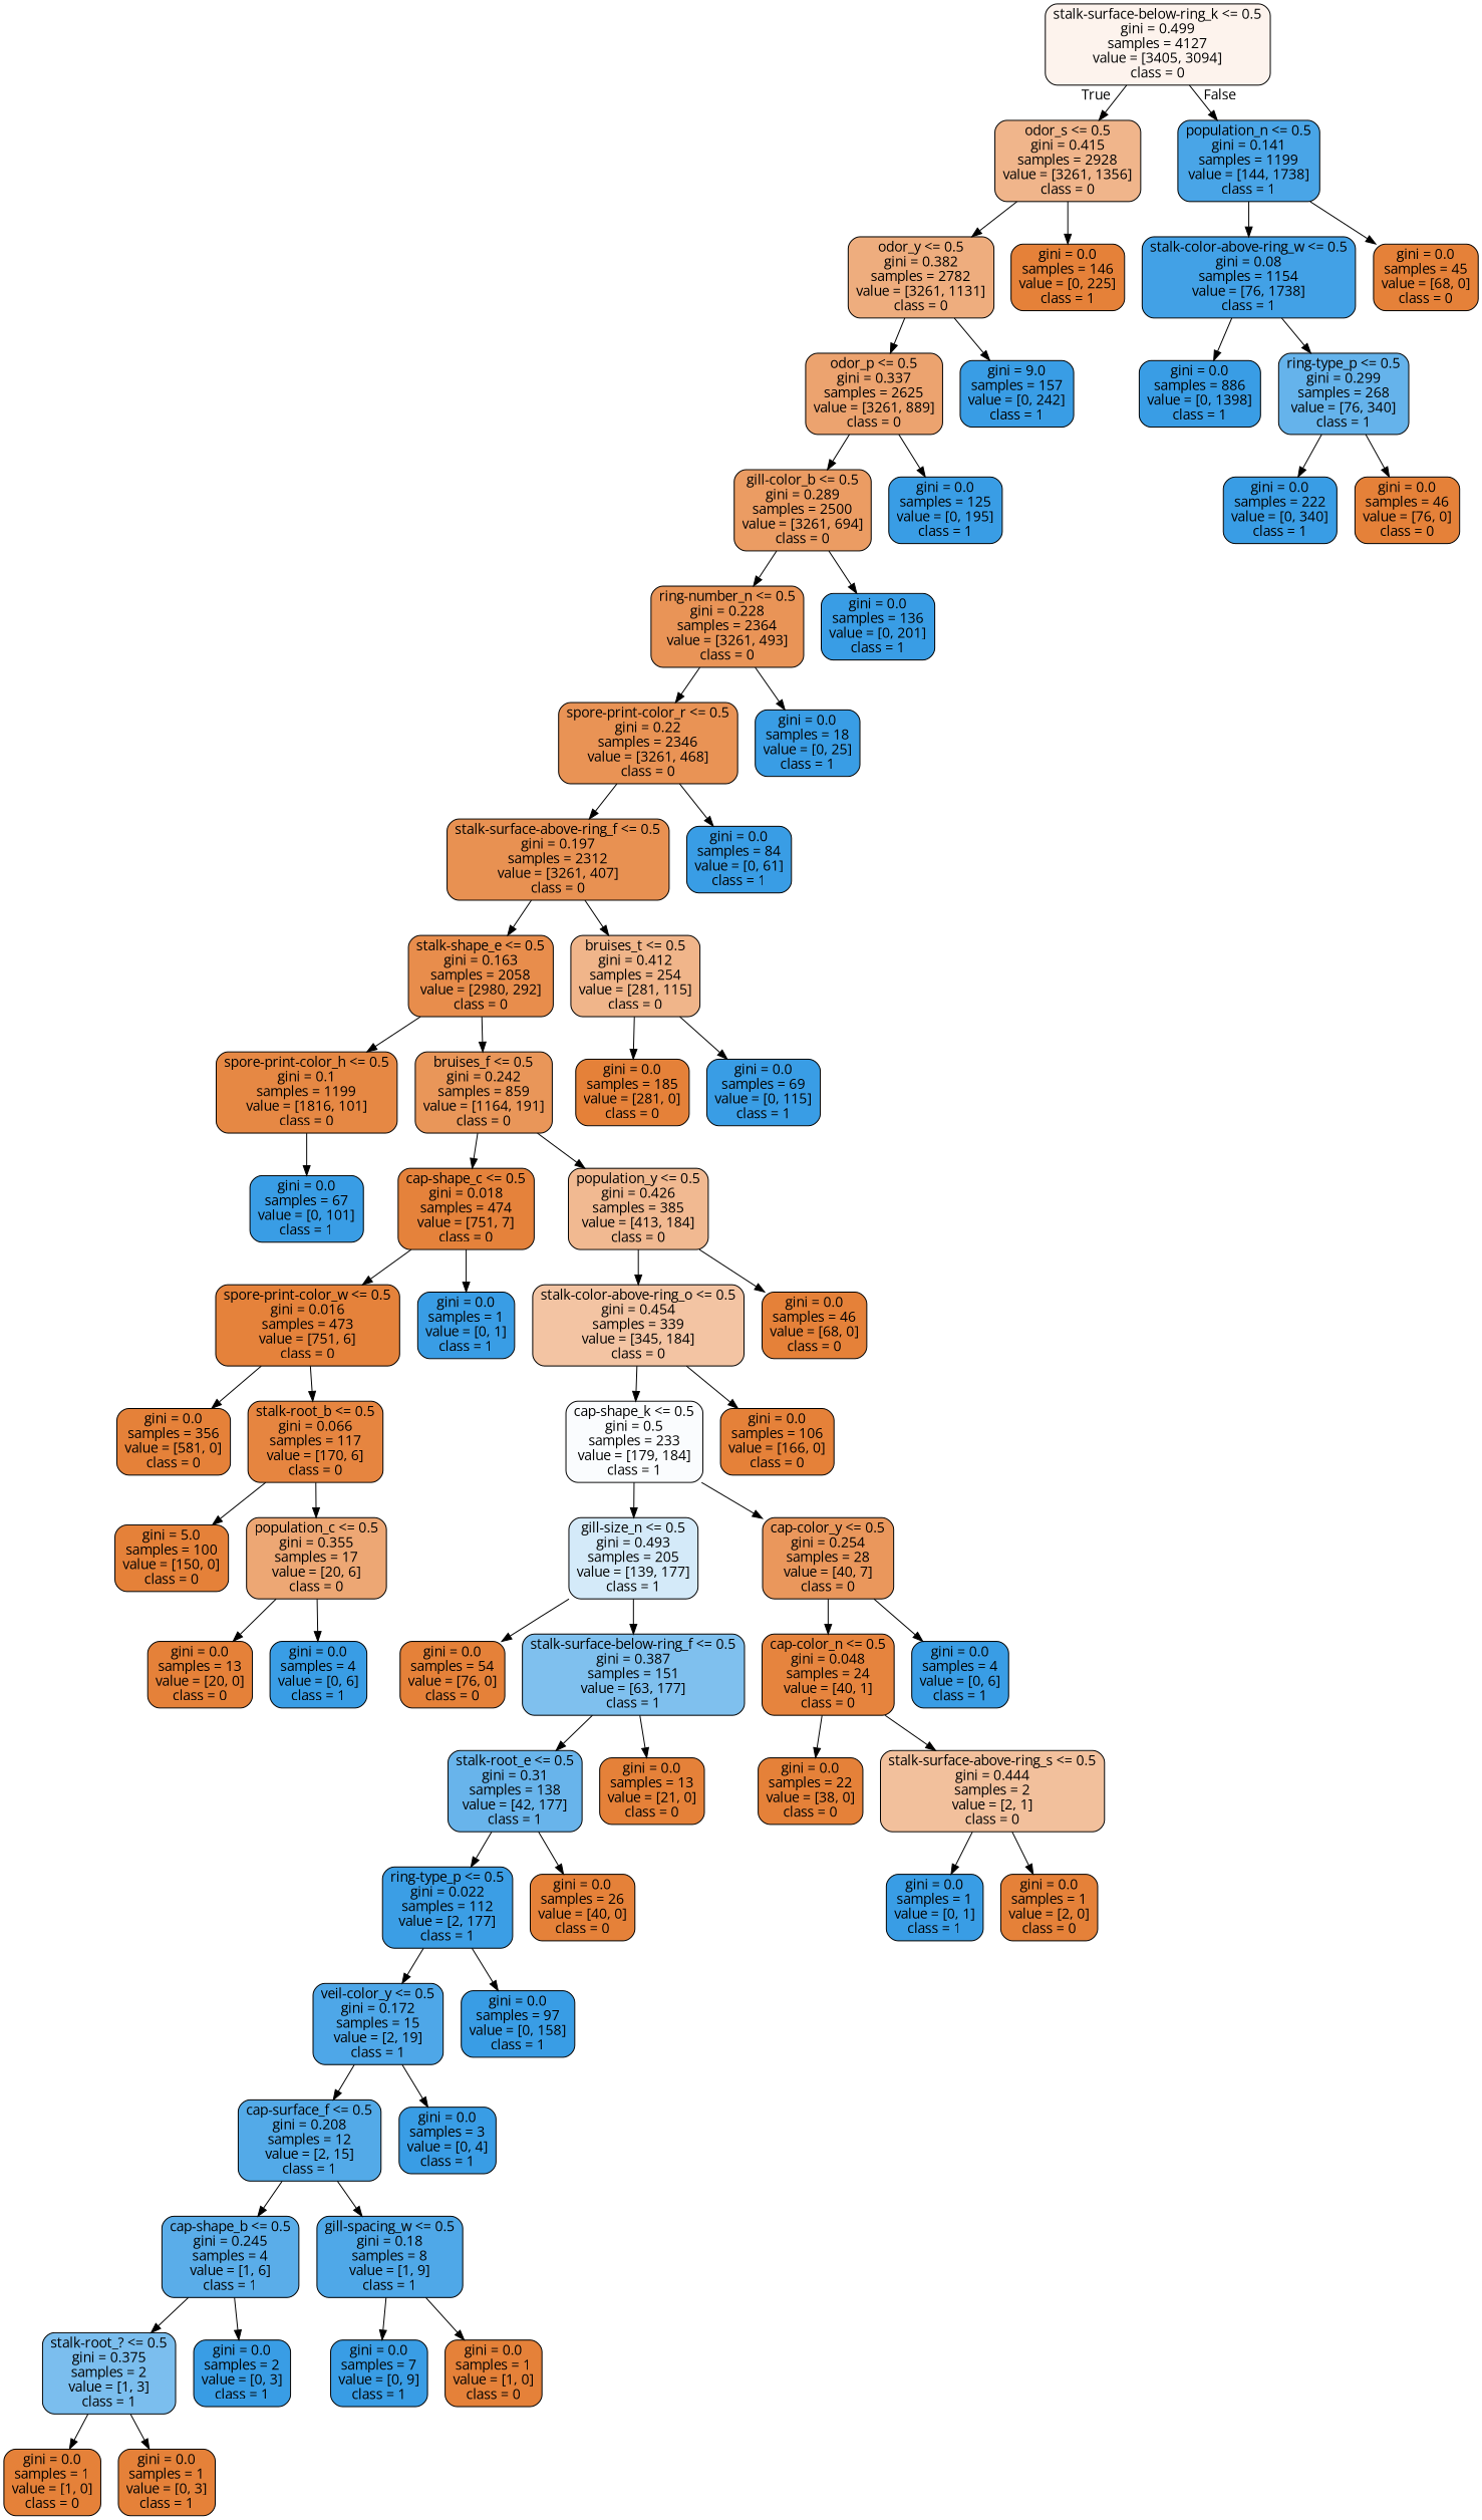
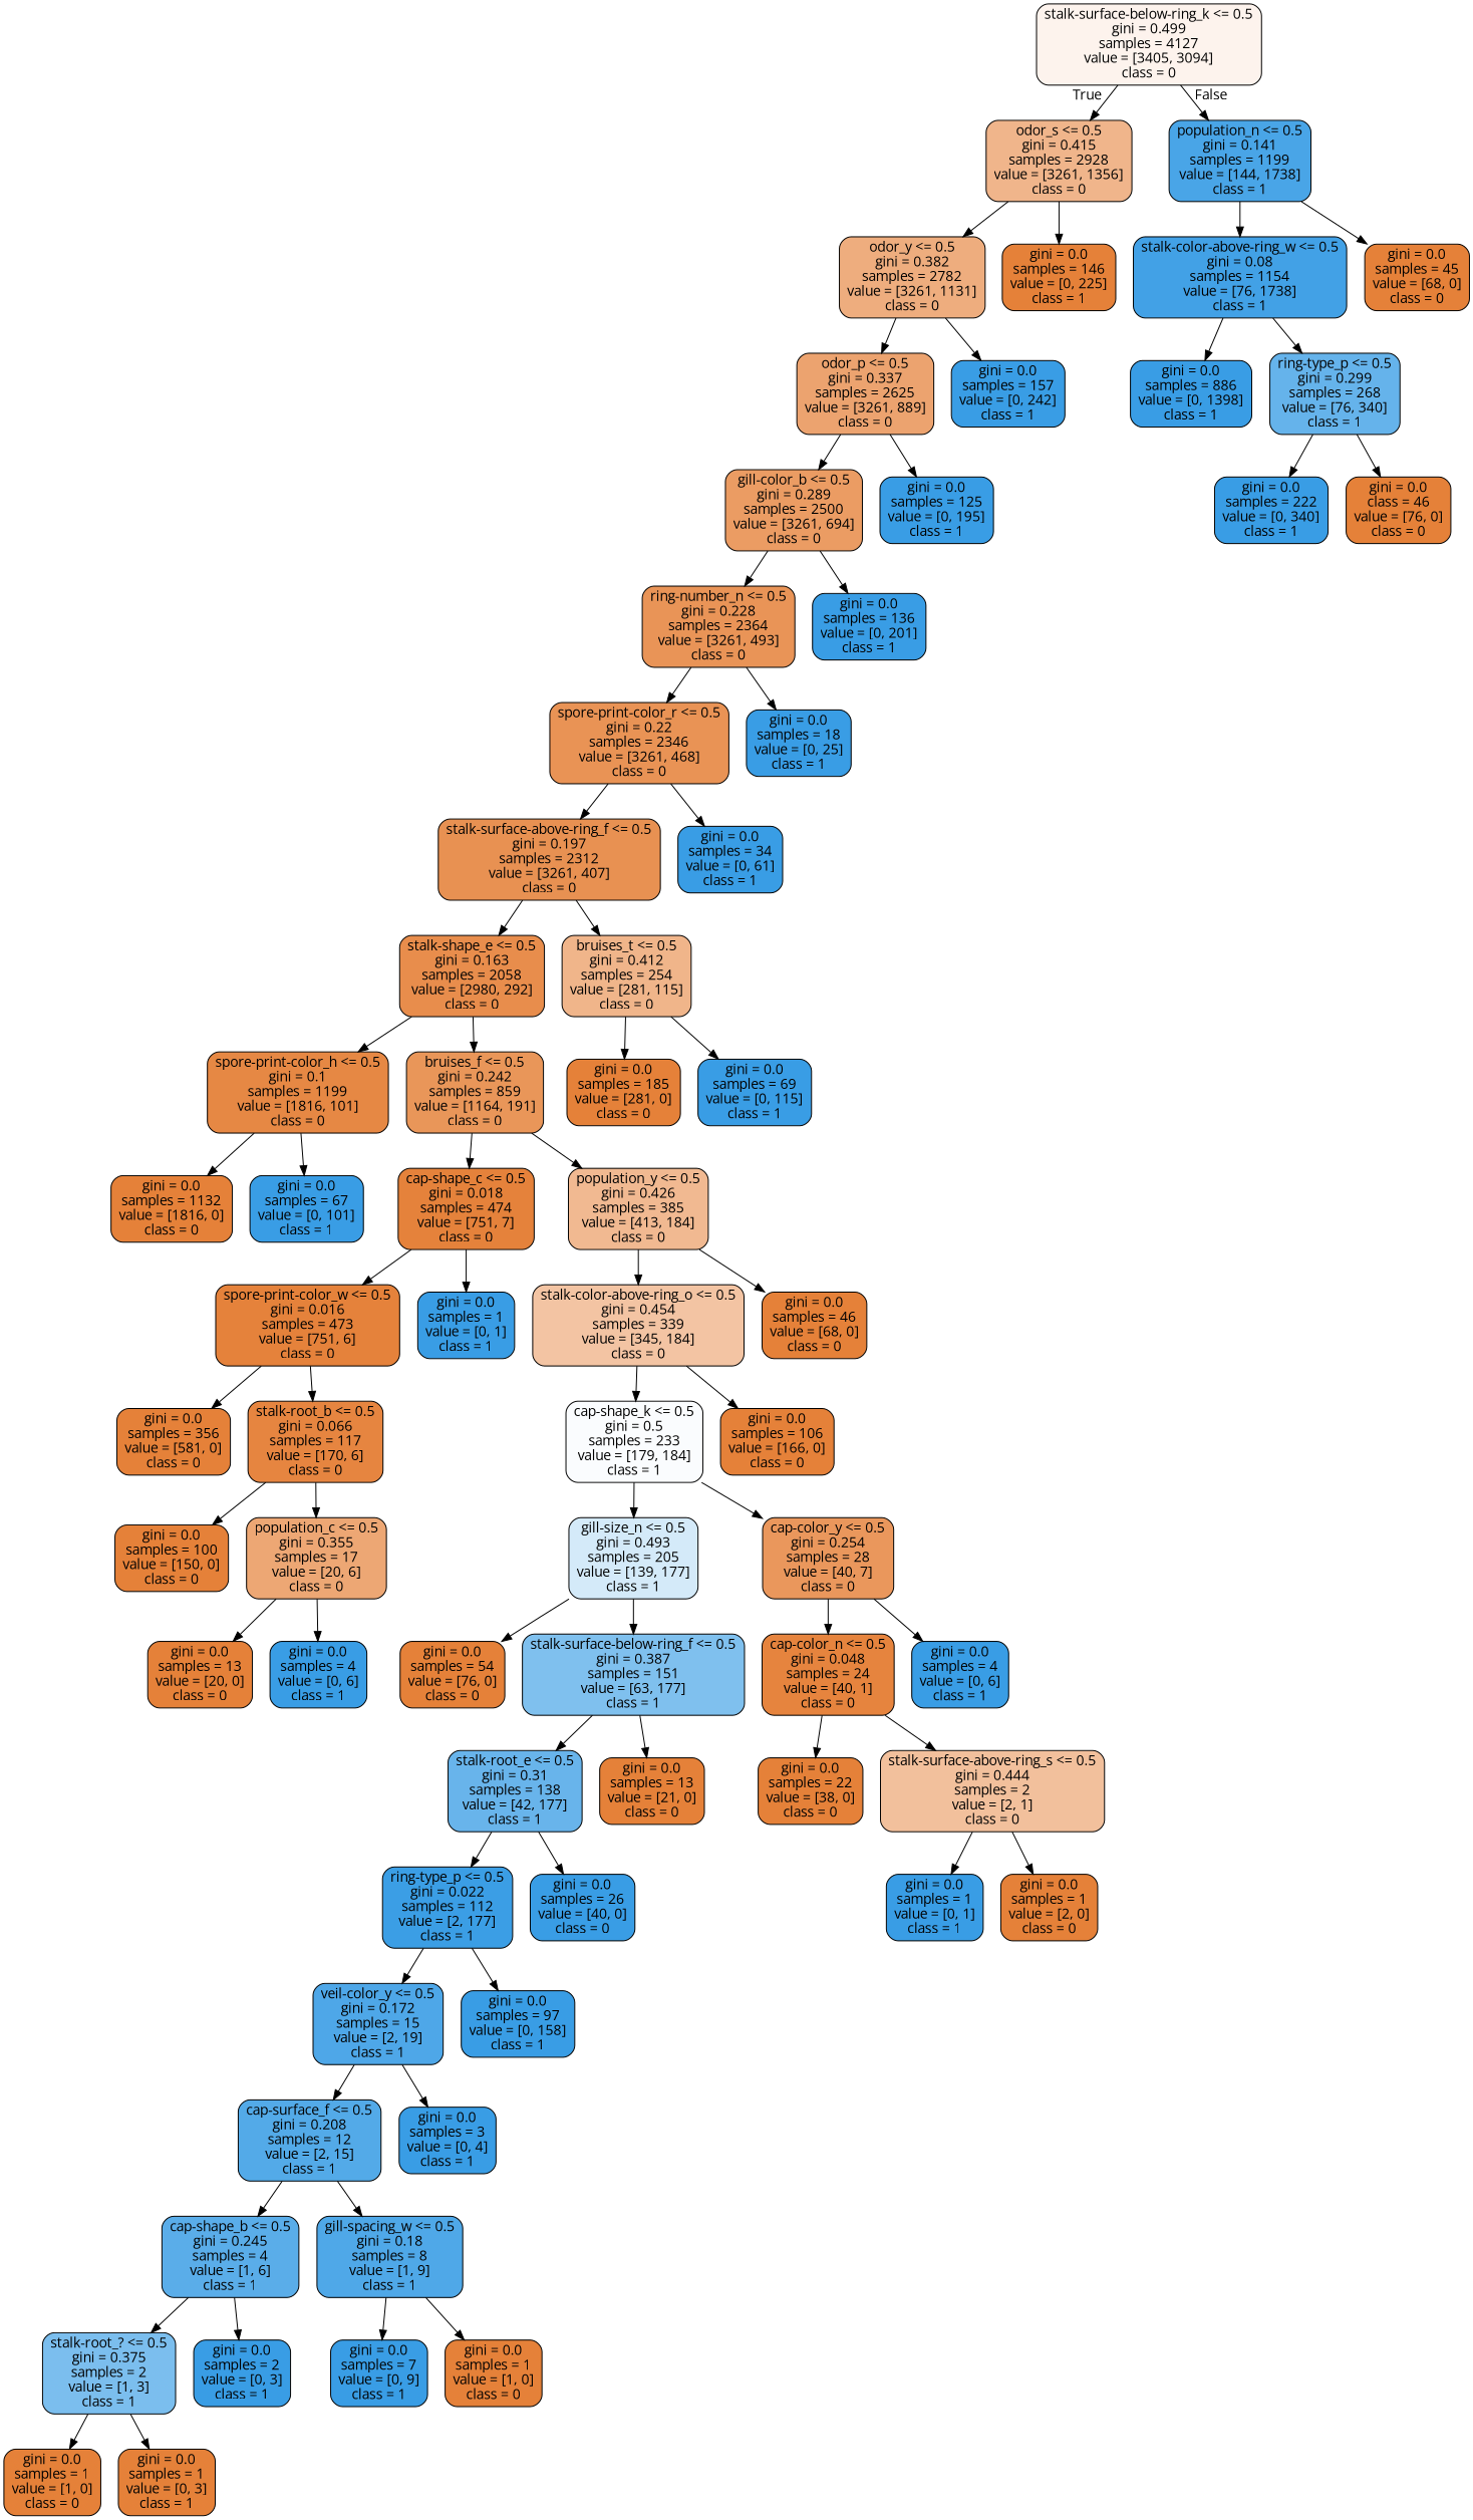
  digraph {
    fontname="Open Sans"
    node [color=black fillcolor="#e58139" fontname="Open Sans" shape=box style="filled, rounded"]
    edge [fontname="Open Sans"]
    n1 [fillcolor="#fdf3ed" label="stalk-surface-below-ring_k <= 0.5\ngini = 0.499\nsamples = 4127\nvalue = [3405, 3094]\nclass = 0"]
    n2 [fillcolor="#f0b58b" label="odor_s <= 0.5\ngini = 0.415\nsamples = 2928\nvalue = [3261, 1356]\nclass = 0"]
    n3 [fillcolor="#49a5e7" label="population_n <= 0.5\ngini = 0.141\nsamples = 1199\nvalue = [144, 1738]\nclass = 1"]
    n4 [fillcolor="#eead7e" label="odor_y <= 0.5\ngini = 0.382\nsamples = 2782\nvalue = [3261, 1131]\nclass = 0"]
    n5 [label="gini = 0.0\nsamples = 146\nvalue = [0, 225]\nclass = 1"]
    n6 [fillcolor="#42a1e6" label="stalk-color-above-ring_w <= 0.5\ngini = 0.08\nsamples = 1154\nvalue = [76, 1738]\nclass = 1"]
    n7 [label="gini = 0.0\nsamples = 45\nvalue = [68, 0]\nclass = 0"]
    n8 [fillcolor="#eca36f" label="odor_p <= 0.5\ngini = 0.337\nsamples = 2625\nvalue = [3261, 889]\nclass = 0"]
-   n9 [fillcolor="#399de5" label="gini = 9.0\nsamples = 157\nvalue = [0, 242]\nclass = 1"]
+   n9 [fillcolor="#399de5" label="gini = 0.0\nsamples = 157\nvalue = [0, 242]\nclass = 1"]
    n10 [fillcolor="#eb9c63" label="gill-color_b <= 0.5\ngini = 0.289\nsamples = 2500\nvalue = [3261, 694]\nclass = 0"]
    n11 [fillcolor="#399de5" label="gini = 0.0\nsamples = 125\nvalue = [0, 195]\nclass = 1"]
    n12 [fillcolor="#e99457" label="ring-number_n <= 0.5\ngini = 0.228\nsamples = 2364\nvalue = [3261, 493]\nclass = 0"]
    n13 [fillcolor="#399de5" label="gini = 0.0\nsamples = 136\nvalue = [0, 201]\nclass = 1"]
    n14 [fillcolor="#e99355" label="spore-print-color_r <= 0.5\ngini = 0.22\nsamples = 2346\nvalue = [3261, 468]\nclass = 0"]
    n15 [fillcolor="#399de5" label="gini = 0.0\nsamples = 18\nvalue = [0, 25]\nclass = 1"]
    n16 [fillcolor="#e89152" label="stalk-surface-above-ring_f <= 0.5\ngini = 0.197\nsamples = 2312\nvalue = [3261, 407]\nclass = 0"]
-   n17 [fillcolor="#399de5" label="gini = 0.0\nsamples = 84\nvalue = [0, 61]\nclass = 1"]
+   n17 [fillcolor="#399de5" label="gini = 0.0\nsamples = 34\nvalue = [0, 61]\nclass = 1"]
    n18 [fillcolor="#e88d4c" label="stalk-shape_e <= 0.5\ngini = 0.163\nsamples = 2058\nvalue = [2980, 292]\nclass = 0"]
    n19 [fillcolor="#f0b58a" label="bruises_t <= 0.5\ngini = 0.412\nsamples = 254\nvalue = [281, 115]\nclass = 0"]
    n20 [fillcolor="#e68844" label="spore-print-color_h <= 0.5\ngini = 0.1\nsamples = 1199\nvalue = [1816, 101]\nclass = 0"]
    n21 [fillcolor="#e99659" label="bruises_f <= 0.5\ngini = 0.242\nsamples = 859\nvalue = [1164, 191]\nclass = 0"]
    n22 [label="gini = 0.0\nsamples = 185\nvalue = [281, 0]\nclass = 0"]
    n23 [fillcolor="#399de5" label="gini = 0.0\nsamples = 69\nvalue = [0, 115]\nclass = 1"]
+   n24 [label="gini = 0.0\nsamples = 1132\nvalue = [1816, 0]\nclass = 0"]
    n25 [fillcolor="#399de5" label="gini = 0.0\nsamples = 67\nvalue = [0, 101]\nclass = 1"]
    n26 [fillcolor="#e5823b" label="cap-shape_c <= 0.5\ngini = 0.018\nsamples = 474\nvalue = [751, 7]\nclass = 0"]
    n27 [fillcolor="#f1b991" label="population_y <= 0.5\ngini = 0.426\nsamples = 385\nvalue = [413, 184]\nclass = 0"]
    n28 [fillcolor="#e5823b" label="spore-print-color_w <= 0.5\ngini = 0.016\nsamples = 473\nvalue = [751, 6]\nclass = 0"]
    n29 [fillcolor="#399de5" label="gini = 0.0\nsamples = 1\nvalue = [0, 1]\nclass = 1"]
    n30 [fillcolor="#f3c4a3" label="stalk-color-above-ring_o <= 0.5\ngini = 0.454\nsamples = 339\nvalue = [345, 184]\nclass = 0"]
    n31 [label="gini = 0.0\nsamples = 46\nvalue = [68, 0]\nclass = 0"]
    n32 [label="gini = 0.0\nsamples = 356\nvalue = [581, 0]\nclass = 0"]
    n33 [fillcolor="#e68540" label="stalk-root_b <= 0.5\ngini = 0.066\nsamples = 117\nvalue = [170, 6]\nclass = 0"]
-   n34 [label="gini = 5.0\nsamples = 100\nvalue = [150, 0]\nclass = 0"]
+   n34 [label="gini = 0.0\nsamples = 100\nvalue = [150, 0]\nclass = 0"]
    n35 [fillcolor="#eda774" label="population_c <= 0.5\ngini = 0.355\nsamples = 17\nvalue = [20, 6]\nclass = 0"]
    n36 [label="gini = 0.0\nsamples = 13\nvalue = [20, 0]\nclass = 0"]
    n37 [fillcolor="#399de5" label="gini = 0.0\nsamples = 4\nvalue = [0, 6]\nclass = 1"]
    n38 [fillcolor="#fafcfe" label="cap-shape_k <= 0.5\ngini = 0.5\nsamples = 233\nvalue = [179, 184]\nclass = 1"]
    n39 [label="gini = 0.0\nsamples = 106\nvalue = [166, 0]\nclass = 0"]
    n40 [fillcolor="#d4eaf9" label="gill-size_n <= 0.5\ngini = 0.493\nsamples = 205\nvalue = [139, 177]\nclass = 1"]
    n41 [fillcolor="#ea975c" label="cap-color_y <= 0.5\ngini = 0.254\nsamples = 28\nvalue = [40, 7]\nclass = 0"]
    n42 [label="gini = 0.0\nsamples = 54\nvalue = [76, 0]\nclass = 0"]
    n43 [fillcolor="#7fc0ee" label="stalk-surface-below-ring_f <= 0.5\ngini = 0.387\nsamples = 151\nvalue = [63, 177]\nclass = 1"]
    n44 [fillcolor="#e6843e" label="cap-color_n <= 0.5\ngini = 0.048\nsamples = 24\nvalue = [40, 1]\nclass = 0"]
    n45 [fillcolor="#399de5" label="gini = 0.0\nsamples = 4\nvalue = [0, 6]\nclass = 1"]
    n46 [fillcolor="#68b4eb" label="stalk-root_e <= 0.5\ngini = 0.31\nsamples = 138\nvalue = [42, 177]\nclass = 1"]
    n47 [label="gini = 0.0\nsamples = 13\nvalue = [21, 0]\nclass = 0"]
    n48 [fillcolor="#3b9ee5" label="ring-type_p <= 0.5\ngini = 0.022\nsamples = 112\nvalue = [2, 177]\nclass = 1"]
-   n49 [label="gini = 0.0\nsamples = 26\nvalue = [40, 0]\nclass = 0"]
+   n49 [fillcolor="#399de5" label="gini = 0.0\nsamples = 26\nvalue = [40, 0]\nclass = 0"]
    n50 [fillcolor="#4ea7e8" label="veil-color_y <= 0.5\ngini = 0.172\nsamples = 15\nvalue = [2, 19]\nclass = 1"]
    n51 [fillcolor="#399de5" label="gini = 0.0\nsamples = 97\nvalue = [0, 158]\nclass = 1"]
    n52 [fillcolor="#53aae8" label="cap-surface_f <= 0.5\ngini = 0.208\nsamples = 12\nvalue = [2, 15]\nclass = 1"]
    n53 [fillcolor="#399de5" label="gini = 0.0\nsamples = 3\nvalue = [0, 4]\nclass = 1"]
    n54 [fillcolor="#5aade9" label="cap-shape_b <= 0.5\ngini = 0.245\nsamples = 4\nvalue = [1, 6]\nclass = 1"]
    n55 [fillcolor="#4fa8e8" label="gill-spacing_w <= 0.5\ngini = 0.18\nsamples = 8\nvalue = [1, 9]\nclass = 1"]
    n56 [fillcolor="#7bbeee" label="stalk-root_? <= 0.5\ngini = 0.375\nsamples = 2\nvalue = [1, 3]\nclass = 1"]
    n57 [fillcolor="#399de5" label="gini = 0.0\nsamples = 2\nvalue = [0, 3]\nclass = 1"]
    n58 [fillcolor="#399de5" label="gini = 0.0\nsamples = 7\nvalue = [0, 9]\nclass = 1"]
    n59 [label="gini = 0.0\nsamples = 1\nvalue = [1, 0]\nclass = 0"]
    n60 [label="gini = 0.0\nsamples = 1\nvalue = [1, 0]\nclass = 0"]
    n61 [label="gini = 0.0\nsamples = 1\nvalue = [0, 3]\nclass = 1"]
    n62 [label="gini = 0.0\nsamples = 22\nvalue = [38, 0]\nclass = 0"]
    n63 [fillcolor="#f2c09c" label="stalk-surface-above-ring_s <= 0.5\ngini = 0.444\nsamples = 2\nvalue = [2, 1]\nclass = 0"]
    n64 [fillcolor="#399de5" label="gini = 0.0\nsamples = 1\nvalue = [0, 1]\nclass = 1"]
    n65 [label="gini = 0.0\nsamples = 1\nvalue = [2, 0]\nclass = 0"]
    n66 [fillcolor="#399de5" label="gini = 0.0\nsamples = 886\nvalue = [0, 1398]\nclass = 1"]
    n67 [fillcolor="#65b3eb" label="ring-type_p <= 0.5\ngini = 0.299\nsamples = 268\nvalue = [76, 340]\nclass = 1"]
    n68 [fillcolor="#399de5" label="gini = 0.0\nsamples = 222\nvalue = [0, 340]\nclass = 1"]
-   n69 [label="gini = 0.0\nsamples = 46\nvalue = [76, 0]\nclass = 0"]
+   n69 [label="gini = 0.0\nclass = 46\nvalue = [76, 0]\nclass = 0"]
    n1 -> n2 [headlabel=True labelangle=45 labeldistance=2.5]
    n1 -> n3 [headlabel=False labelangle=-45 labeldistance=2.5]
    n2 -> n4
    n2 -> n5
    n3 -> n6
    n3 -> n7
    n4 -> n8
    n4 -> n9
    n6 -> n66
    n6 -> n67
    n8 -> n10
    n8 -> n11
    n10 -> n12
    n10 -> n13
    n12 -> n14
    n12 -> n15
    n14 -> n16
    n14 -> n17
    n16 -> n18
    n16 -> n19
    n18 -> n20
    n18 -> n21
    n19 -> n22
    n19 -> n23
+   n20 -> n24
    n20 -> n25
    n21 -> n26
    n21 -> n27
    n26 -> n28
    n26 -> n29
    n27 -> n30
    n27 -> n31
    n28 -> n32
    n28 -> n33
    n30 -> n38
    n30 -> n39
    n33 -> n34
    n33 -> n35
    n35 -> n36
    n35 -> n37
    n38 -> n40
    n38 -> n41
    n40 -> n42
    n40 -> n43
    n41 -> n44
    n41 -> n45
    n43 -> n46
    n43 -> n47
    n44 -> n62
    n44 -> n63
    n46 -> n48
    n46 -> n49
    n48 -> n50
    n48 -> n51
    n50 -> n52
    n50 -> n53
    n52 -> n54
    n52 -> n55
    n54 -> n56
    n54 -> n57
    n55 -> n58
    n55 -> n59
    n56 -> n60
    n56 -> n61
    n63 -> n64
    n63 -> n65
    n67 -> n68
    n67 -> n69
  }
